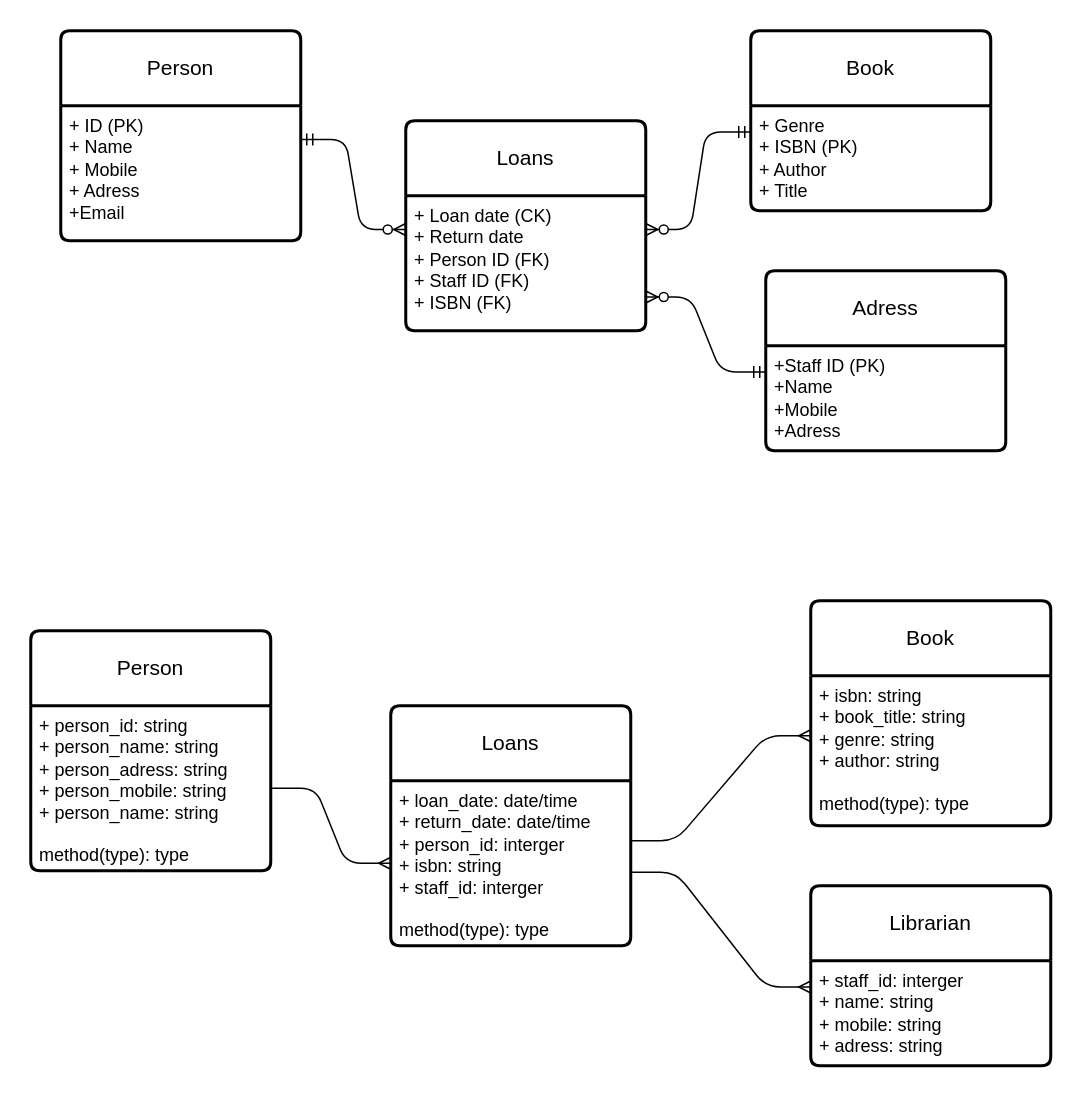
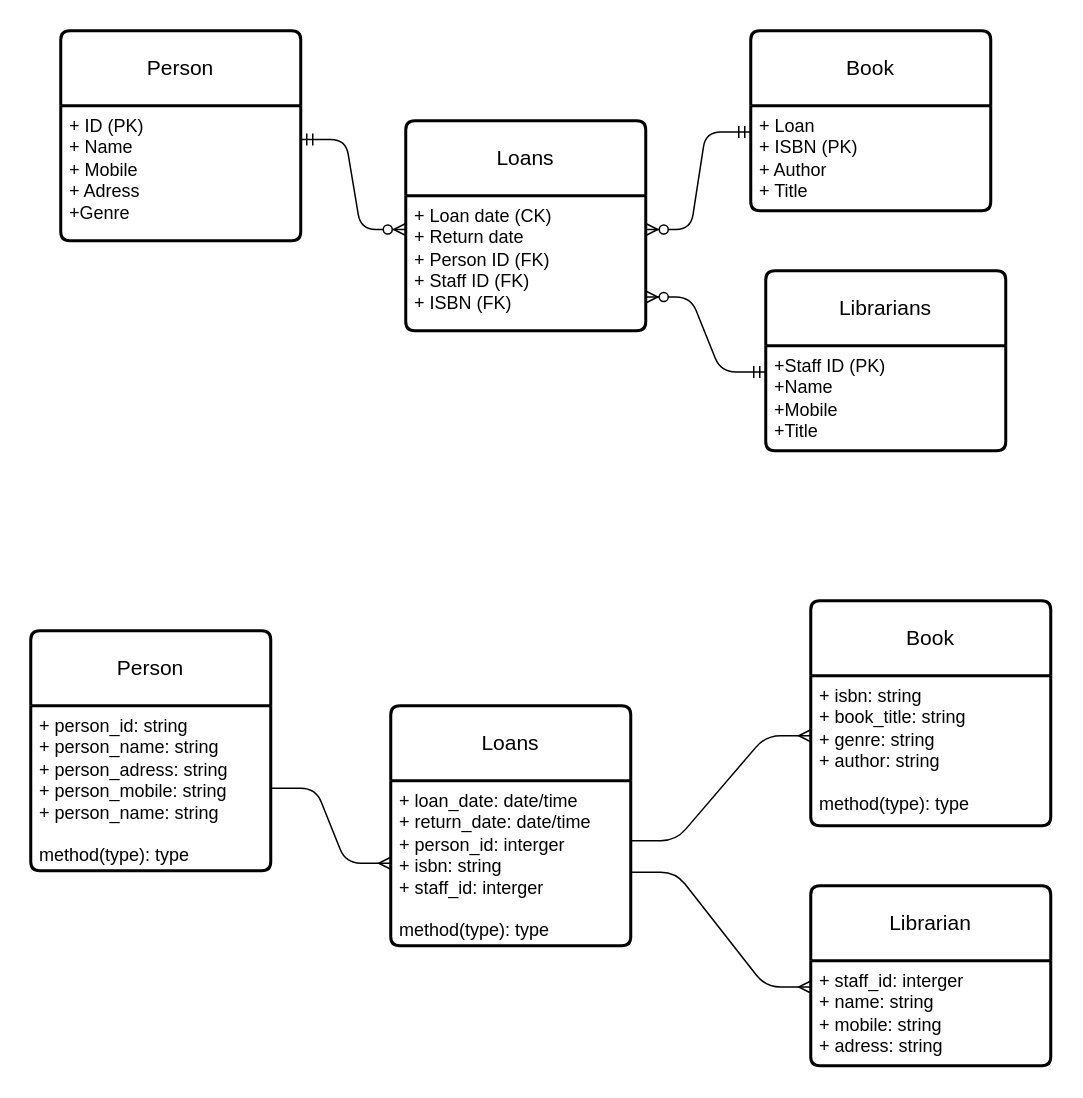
  <mxCell id="0" />
  <mxCell id="1" parent="0" />
  <mxCell id="2" value="Person" style="swimlane;childLayout=stackLayout;horizontal=1;startSize=50;horizontalStack=0;rounded=1;fontSize=14;fontStyle=0;strokeWidth=2;resizeParent=0;resizeLast=1;shadow=0;dashed=0;align=center;arcSize=4;whiteSpace=wrap;html=1;" vertex="1" parent="1"><mxGeometry x="40" y="20" width="160" height="140" as="geometry" /></mxCell>
- <mxCell id="3" value="+ ID (PK)&lt;br&gt;+ Name&lt;br&gt;+ Mobile&lt;div&gt;+ Adress&lt;/div&gt;&lt;div&gt;+Email&lt;/div&gt;" style="align=left;strokeColor=none;fillColor=none;spacingLeft=4;fontSize=12;verticalAlign=top;resizable=0;rotatable=0;part=1;html=1;" vertex="1" parent="2"><mxGeometry y="50" width="160" height="90" as="geometry" /></mxCell>
+ <mxCell id="3" value="+ ID (PK)&lt;br&gt;+ Name&lt;br&gt;+ Mobile&lt;div&gt;+ Adress&lt;/div&gt;&lt;div&gt;+Genre&lt;/div&gt;" style="align=left;strokeColor=none;fillColor=none;spacingLeft=4;fontSize=12;verticalAlign=top;resizable=0;rotatable=0;part=1;html=1;" vertex="1" parent="2"><mxGeometry y="50" width="160" height="90" as="geometry" /></mxCell>
  <mxCell id="4" value="Book" style="swimlane;childLayout=stackLayout;horizontal=1;startSize=50;horizontalStack=0;rounded=1;fontSize=14;fontStyle=0;strokeWidth=2;resizeParent=0;resizeLast=1;shadow=0;dashed=0;align=center;arcSize=4;whiteSpace=wrap;html=1;" vertex="1" parent="1"><mxGeometry x="500" y="20" width="160" height="120" as="geometry" /></mxCell>
- <mxCell id="5" value="+ Genre&lt;br&gt;+ ISBN (PK)&lt;br&gt;+ Author&lt;div&gt;+ Title&lt;/div&gt;" style="align=left;strokeColor=none;fillColor=none;spacingLeft=4;fontSize=12;verticalAlign=top;resizable=0;rotatable=0;part=1;html=1;" vertex="1" parent="4"><mxGeometry y="50" width="160" height="70" as="geometry" /></mxCell>
+ <mxCell id="5" value="+ Loan&lt;br&gt;+ ISBN (PK)&lt;br&gt;+ Author&lt;div&gt;+ Title&lt;/div&gt;" style="align=left;strokeColor=none;fillColor=none;spacingLeft=4;fontSize=12;verticalAlign=top;resizable=0;rotatable=0;part=1;html=1;" vertex="1" parent="4"><mxGeometry y="50" width="160" height="70" as="geometry" /></mxCell>
  <mxCell id="6" value="Loans" style="swimlane;childLayout=stackLayout;horizontal=1;startSize=50;horizontalStack=0;rounded=1;fontSize=14;fontStyle=0;strokeWidth=2;resizeParent=0;resizeLast=1;shadow=0;dashed=0;align=center;arcSize=4;whiteSpace=wrap;html=1;" vertex="1" parent="1"><mxGeometry x="270" y="80" width="160" height="140" as="geometry" /></mxCell>
  <mxCell id="7" value="+ Loan date (CK)&lt;br&gt;+ Return date&lt;br&gt;+ Person ID (FK)&lt;div&gt;+ Staff ID (FK)&lt;br&gt;&lt;div&gt;+ ISBN (FK)&lt;/div&gt;&lt;/div&gt;" style="align=left;strokeColor=none;fillColor=none;spacingLeft=4;fontSize=12;verticalAlign=top;resizable=0;rotatable=0;part=1;html=1;" vertex="1" parent="6"><mxGeometry y="50" width="160" height="90" as="geometry" /></mxCell>
  <mxCell id="8" value="" style="edgeStyle=entityRelationEdgeStyle;fontSize=12;html=1;endArrow=ERzeroToMany;startArrow=ERmandOne;rounded=1;exitX=1;exitY=0.25;exitDx=0;exitDy=0;entryX=0;entryY=0.25;entryDx=0;entryDy=0;curved=0;" edge="1" parent="1" source="3" target="7"><mxGeometry width="100" height="100" relative="1" as="geometry"><mxPoint x="250" y="200" as="sourcePoint" /><mxPoint x="350" y="100" as="targetPoint" /></mxGeometry></mxCell>
  <mxCell id="9" value="" style="edgeStyle=entityRelationEdgeStyle;fontSize=12;html=1;endArrow=ERzeroToMany;startArrow=ERmandOne;rounded=1;exitX=0;exitY=0.25;exitDx=0;exitDy=0;entryX=1;entryY=0.25;entryDx=0;entryDy=0;curved=0;" edge="1" parent="1" source="5" target="7"><mxGeometry width="100" height="100" relative="1" as="geometry"><mxPoint x="330" y="30" as="sourcePoint" /><mxPoint x="390" y="199" as="targetPoint" /></mxGeometry></mxCell>
- <mxCell id="10" value="Adress" style="swimlane;childLayout=stackLayout;horizontal=1;startSize=50;horizontalStack=0;rounded=1;fontSize=14;fontStyle=0;strokeWidth=2;resizeParent=0;resizeLast=1;shadow=0;dashed=0;align=center;arcSize=4;whiteSpace=wrap;html=1;" vertex="1" parent="1"><mxGeometry x="510" y="180" width="160" height="120" as="geometry" /></mxCell>
- <mxCell id="11" value="+Staff ID (PK)&lt;br&gt;+Name&lt;br&gt;+Mobile&lt;div&gt;+Adress&lt;/div&gt;" style="align=left;strokeColor=none;fillColor=none;spacingLeft=4;fontSize=12;verticalAlign=top;resizable=0;rotatable=0;part=1;html=1;" vertex="1" parent="10"><mxGeometry y="50" width="160" height="70" as="geometry" /></mxCell>
+ <mxCell id="10" value="Librarians" style="swimlane;childLayout=stackLayout;horizontal=1;startSize=50;horizontalStack=0;rounded=1;fontSize=14;fontStyle=0;strokeWidth=2;resizeParent=0;resizeLast=1;shadow=0;dashed=0;align=center;arcSize=4;whiteSpace=wrap;html=1;" vertex="1" parent="1"><mxGeometry x="510" y="180" width="160" height="120" as="geometry" /></mxCell>
+ <mxCell id="11" value="+Staff ID (PK)&lt;br&gt;+Name&lt;br&gt;+Mobile&lt;div&gt;+Title&lt;/div&gt;" style="align=left;strokeColor=none;fillColor=none;spacingLeft=4;fontSize=12;verticalAlign=top;resizable=0;rotatable=0;part=1;html=1;" vertex="1" parent="10"><mxGeometry y="50" width="160" height="70" as="geometry" /></mxCell>
  <mxCell id="12" value="" style="edgeStyle=entityRelationEdgeStyle;fontSize=12;html=1;endArrow=ERzeroToMany;startArrow=ERmandOne;rounded=1;exitX=0;exitY=0.25;exitDx=0;exitDy=0;entryX=1;entryY=0.75;entryDx=0;entryDy=0;curved=0;" edge="1" parent="1" source="11" target="7"><mxGeometry width="100" height="100" relative="1" as="geometry"><mxPoint x="500" y="98" as="sourcePoint" /><mxPoint x="440" y="268" as="targetPoint" /></mxGeometry></mxCell>
  <mxCell id="13" value="Person" style="swimlane;childLayout=stackLayout;horizontal=1;startSize=50;horizontalStack=0;rounded=1;fontSize=14;fontStyle=0;strokeWidth=2;resizeParent=0;resizeLast=1;shadow=0;dashed=0;align=center;arcSize=4;whiteSpace=wrap;html=1;" vertex="1" parent="1"><mxGeometry x="20" y="420" width="160" height="160" as="geometry" /></mxCell>
  <mxCell id="14" value="+ person_id: string&lt;div&gt;+ person_name: string&lt;/div&gt;&lt;div&gt;+ person_adress: string&lt;br&gt;&lt;/div&gt;+ person_mobile: string&lt;div&gt;+ person_name: string&lt;br&gt;&lt;/div&gt;&lt;div&gt;&lt;br&gt;&lt;/div&gt;&lt;div&gt;method(type): type&lt;/div&gt;" style="align=left;strokeColor=none;fillColor=none;spacingLeft=4;fontSize=12;verticalAlign=top;resizable=0;rotatable=0;part=1;html=1;" vertex="1" parent="13"><mxGeometry y="50" width="160" height="110" as="geometry" /></mxCell>
  <mxCell id="15" value="Loans" style="swimlane;childLayout=stackLayout;horizontal=1;startSize=50;horizontalStack=0;rounded=1;fontSize=14;fontStyle=0;strokeWidth=2;resizeParent=0;resizeLast=1;shadow=0;dashed=0;align=center;arcSize=4;whiteSpace=wrap;html=1;" vertex="1" parent="1"><mxGeometry x="260" y="470" width="160" height="160" as="geometry" /></mxCell>
  <mxCell id="16" value="+ loan_date: date/time&lt;div&gt;+ return_date: date/time&lt;/div&gt;&lt;div&gt;+ person_id: interger&lt;/div&gt;&lt;div&gt;+ isbn: string&lt;/div&gt;&lt;div&gt;+ staff_id: interger&lt;/div&gt;&lt;div&gt;&lt;br&gt;&lt;/div&gt;&lt;div&gt;method(type): type&lt;br&gt;&lt;/div&gt;" style="align=left;strokeColor=none;fillColor=none;spacingLeft=4;fontSize=12;verticalAlign=top;resizable=0;rotatable=0;part=1;html=1;" vertex="1" parent="15"><mxGeometry y="50" width="160" height="110" as="geometry" /></mxCell>
  <mxCell id="17" value="Book" style="swimlane;childLayout=stackLayout;horizontal=1;startSize=50;horizontalStack=0;rounded=1;fontSize=14;fontStyle=0;strokeWidth=2;resizeParent=0;resizeLast=1;shadow=0;dashed=0;align=center;arcSize=4;whiteSpace=wrap;html=1;" vertex="1" parent="1"><mxGeometry x="540" y="400" width="160" height="150" as="geometry" /></mxCell>
  <mxCell id="18" value="+ isbn: string&lt;div&gt;+ book_title: string&lt;/div&gt;&lt;div&gt;+ genre: string&lt;/div&gt;&lt;div&gt;+ author: string&lt;/div&gt;&lt;div&gt;&lt;br&gt;&lt;/div&gt;&lt;div&gt;&lt;span data-darkreader-inline-color=&quot;&quot; data-darkreader-inline-bgcolor=&quot;&quot; style=&quot;background-color: initial; color: rgb(0, 0, 0); --darkreader-inline-bgcolor: initial; --darkreader-inline-color: #e8e6e3;&quot;&gt;method(type): type&lt;/span&gt;&lt;br&gt;&lt;/div&gt;" style="align=left;strokeColor=none;fillColor=none;spacingLeft=4;fontSize=12;verticalAlign=top;resizable=0;rotatable=0;part=1;html=1;" vertex="1" parent="17"><mxGeometry y="50" width="160" height="100" as="geometry" /></mxCell>
  <mxCell id="19" value="Librarian" style="swimlane;childLayout=stackLayout;horizontal=1;startSize=50;horizontalStack=0;rounded=1;fontSize=14;fontStyle=0;strokeWidth=2;resizeParent=0;resizeLast=1;shadow=0;dashed=0;align=center;arcSize=4;whiteSpace=wrap;html=1;" vertex="1" parent="1"><mxGeometry x="540" y="590" width="160" height="120" as="geometry" /></mxCell>
  <mxCell id="20" value="+ staff_id: interger&lt;div&gt;+ name: string&lt;/div&gt;&lt;div&gt;+ mobile: string&lt;/div&gt;&lt;div&gt;+ adress: string&lt;/div&gt;" style="align=left;strokeColor=none;fillColor=none;spacingLeft=4;fontSize=12;verticalAlign=top;resizable=0;rotatable=0;part=1;html=1;" vertex="1" parent="19"><mxGeometry y="50" width="160" height="70" as="geometry" /></mxCell>
  <mxCell id="21" value="" style="edgeStyle=entityRelationEdgeStyle;fontSize=12;html=1;endArrow=ERmany;rounded=1;exitX=1;exitY=0.5;exitDx=0;exitDy=0;entryX=0;entryY=0.5;entryDx=0;entryDy=0;curved=0;" edge="1" parent="1" source="14" target="16"><mxGeometry width="100" height="100" relative="1" as="geometry"><mxPoint x="230" y="590" as="sourcePoint" /><mxPoint x="330" y="490" as="targetPoint" /></mxGeometry></mxCell>
  <mxCell id="22" value="" style="edgeStyle=entityRelationEdgeStyle;fontSize=12;html=1;endArrow=ERmany;rounded=1;exitX=1;exitY=0.5;exitDx=0;exitDy=0;entryX=0;entryY=0.5;entryDx=0;entryDy=0;curved=0;" edge="1" parent="1"><mxGeometry width="100" height="100" relative="1" as="geometry"><mxPoint x="420" y="560" as="sourcePoint" /><mxPoint x="540" y="490" as="targetPoint" /><Array as="points"><mxPoint x="470" y="615" /></Array></mxGeometry></mxCell>
  <mxCell id="23" value="" style="edgeStyle=entityRelationEdgeStyle;fontSize=12;html=1;endArrow=ERmany;rounded=1;exitX=1;exitY=0.5;exitDx=0;exitDy=0;entryX=0;entryY=0.25;entryDx=0;entryDy=0;curved=0;" edge="1" parent="1" target="20"><mxGeometry width="100" height="100" relative="1" as="geometry"><mxPoint x="420" y="581" as="sourcePoint" /><mxPoint x="540" y="511" as="targetPoint" /><Array as="points"><mxPoint x="470" y="636" /></Array></mxGeometry></mxCell>
